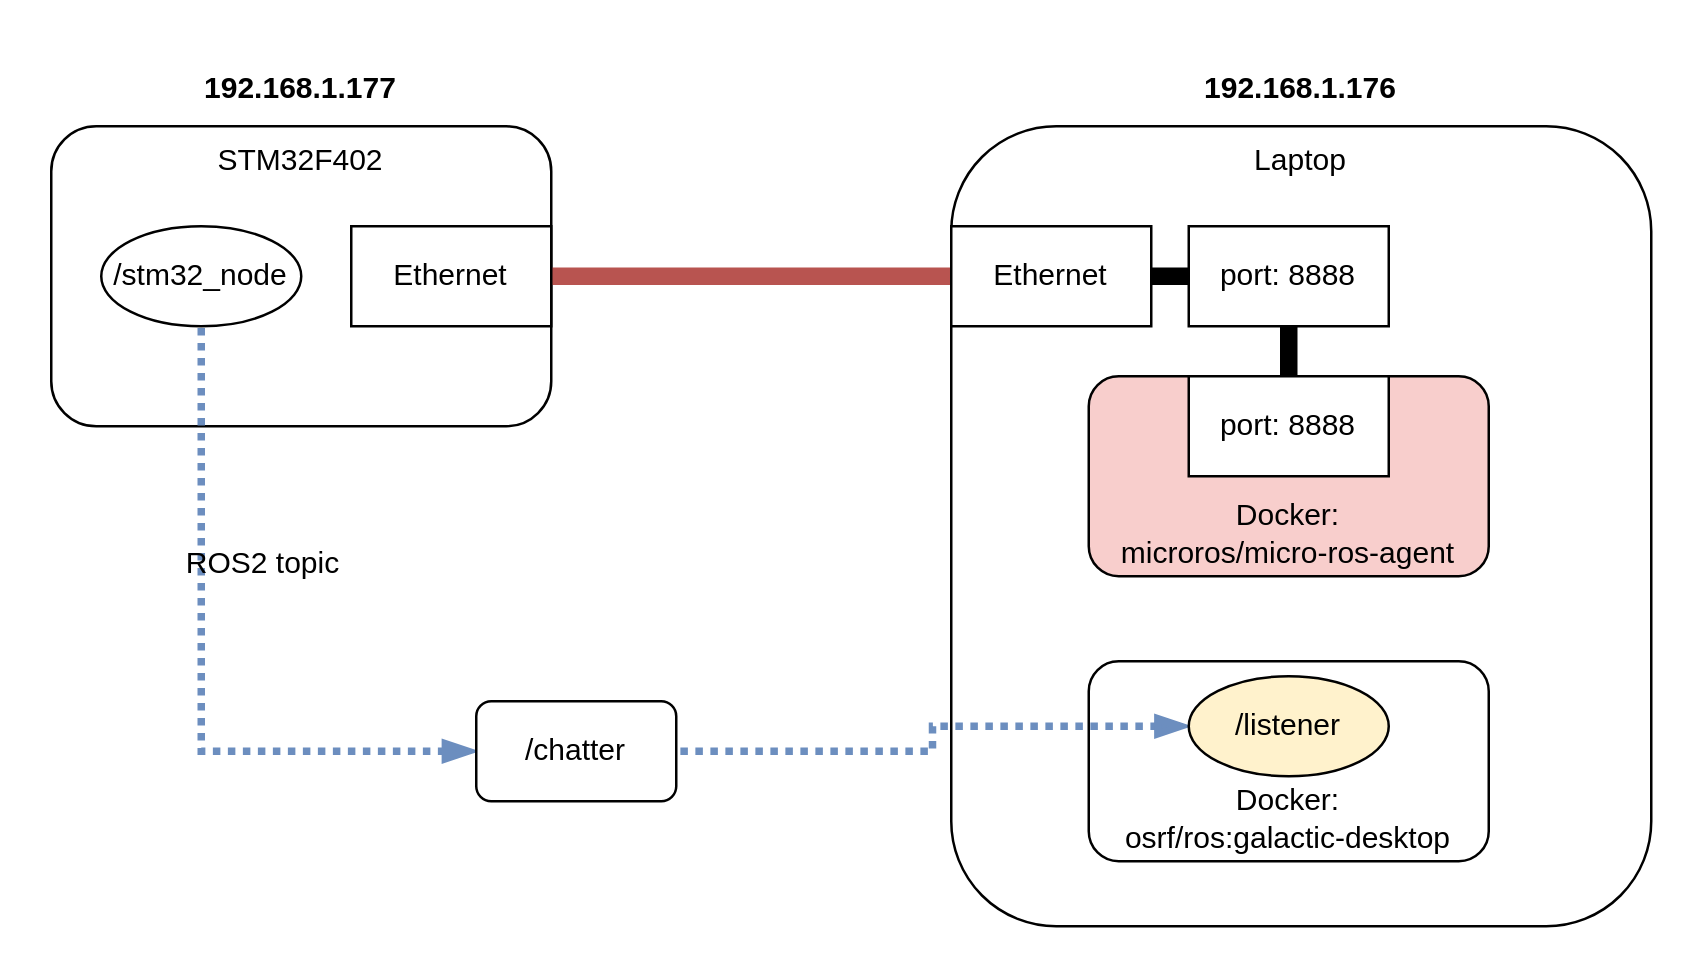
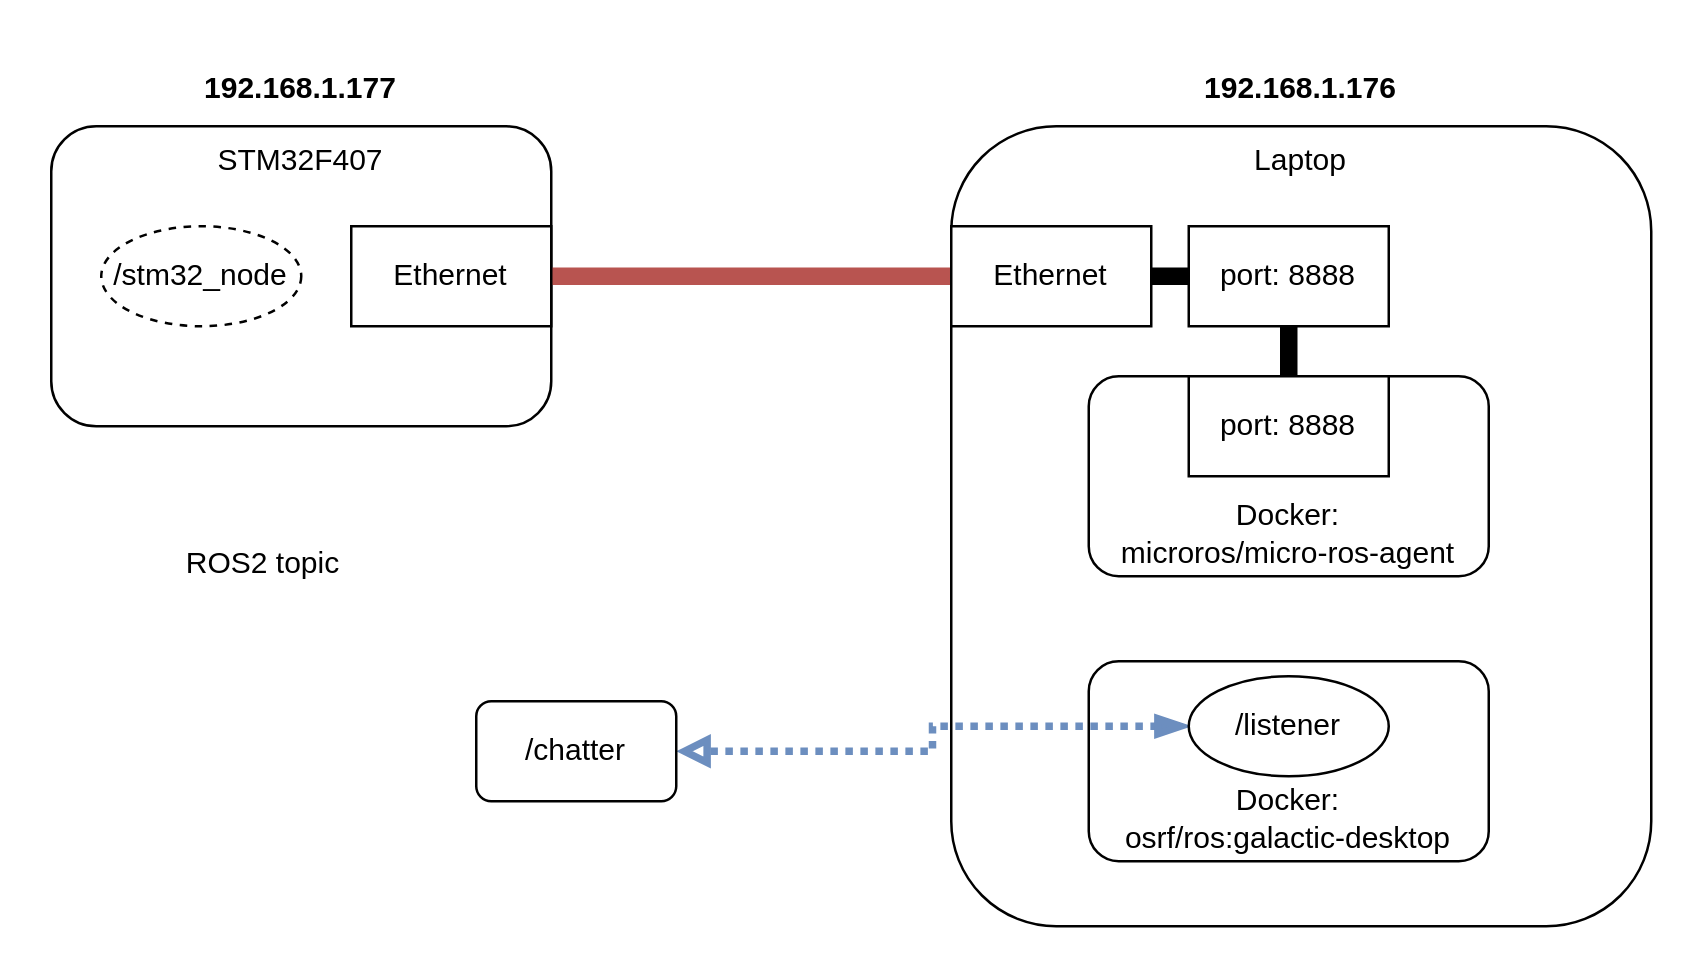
  <mxCell id="0" />
  <mxCell id="1" parent="0" />
- <mxCell id="2" value="STM32F402" style="rounded=1;whiteSpace=wrap;html=1;align=center;verticalAlign=top;" vertex="1" parent="1"><mxGeometry x="20" y="50" width="200" height="120" as="geometry" /></mxCell>
+ <mxCell id="2" value="STM32F407" style="rounded=1;whiteSpace=wrap;html=1;align=center;verticalAlign=top;" vertex="1" parent="1"><mxGeometry x="20" y="50" width="200" height="120" as="geometry" /></mxCell>
  <mxCell id="3" style="edgeStyle=orthogonalEdgeStyle;rounded=0;orthogonalLoop=1;jettySize=auto;html=1;exitX=1;exitY=0.5;exitDx=0;exitDy=0;entryX=0;entryY=0.5;entryDx=0;entryDy=0;endArrow=none;endFill=0;fillColor=#f8cecc;strokeColor=#b85450;strokeWidth=7;" edge="1" parent="1" source="4" target="7"><mxGeometry relative="1" as="geometry" /></mxCell>
  <mxCell id="4" value="Ethernet" style="rounded=0;whiteSpace=wrap;html=1;align=center;verticalAlign=middle;" vertex="1" parent="1"><mxGeometry x="140" y="90" width="80" height="40" as="geometry" /></mxCell>
  <mxCell id="5" value="Laptop" style="rounded=1;whiteSpace=wrap;html=1;align=center;verticalAlign=top;" vertex="1" parent="1"><mxGeometry x="380" y="50" width="280" height="320" as="geometry" /></mxCell>
  <mxCell id="6" style="edgeStyle=orthogonalEdgeStyle;rounded=0;orthogonalLoop=1;jettySize=auto;html=1;exitX=1;exitY=0.5;exitDx=0;exitDy=0;entryX=0;entryY=0.5;entryDx=0;entryDy=0;fontSize=12;endArrow=none;endFill=0;strokeWidth=7;" edge="1" parent="1" source="7" target="11"><mxGeometry relative="1" as="geometry" /></mxCell>
  <mxCell id="7" value="Ethernet" style="rounded=0;whiteSpace=wrap;html=1;align=center;verticalAlign=middle;" vertex="1" parent="1"><mxGeometry x="380" y="90" width="80" height="40" as="geometry" /></mxCell>
  <mxCell id="8" value="192.168.1.177" style="text;html=1;strokeColor=none;fillColor=none;align=center;verticalAlign=middle;whiteSpace=wrap;rounded=0;fontSize=12;fontStyle=1" vertex="1" parent="1"><mxGeometry x="75" y="20" width="90" height="30" as="geometry" /></mxCell>
  <mxCell id="9" value="192.168.1.176" style="text;html=1;strokeColor=none;fillColor=none;align=center;verticalAlign=middle;whiteSpace=wrap;rounded=0;fontSize=12;fontStyle=1" vertex="1" parent="1"><mxGeometry x="475" y="20" width="90" height="30" as="geometry" /></mxCell>
- <mxCell id="10" value="&lt;div&gt;Docker:&lt;/div&gt;&lt;div&gt;microros/micro-ros-agent&lt;/div&gt;" style="rounded=1;whiteSpace=wrap;html=1;fontSize=12;align=center;verticalAlign=bottom;fillColor=#f8cecc;" vertex="1" parent="1"><mxGeometry x="435" y="150" width="160" height="80" as="geometry" /></mxCell>
+ <mxCell id="10" value="&lt;div&gt;Docker:&lt;/div&gt;&lt;div&gt;microros/micro-ros-agent&lt;/div&gt;" style="rounded=1;whiteSpace=wrap;html=1;fontSize=12;align=center;verticalAlign=bottom;" vertex="1" parent="1"><mxGeometry x="435" y="150" width="160" height="80" as="geometry" /></mxCell>
  <mxCell id="11" value="port: 8888" style="rounded=0;whiteSpace=wrap;html=1;align=center;verticalAlign=middle;" vertex="1" parent="1"><mxGeometry x="475" y="90" width="80" height="40" as="geometry" /></mxCell>
  <mxCell id="12" style="edgeStyle=orthogonalEdgeStyle;rounded=0;orthogonalLoop=1;jettySize=auto;html=1;exitX=0.5;exitY=0;exitDx=0;exitDy=0;entryX=0.5;entryY=1;entryDx=0;entryDy=0;fontSize=12;endArrow=none;endFill=0;strokeWidth=7;" edge="1" parent="1" source="13" target="11"><mxGeometry relative="1" as="geometry" /></mxCell>
  <mxCell id="13" value="port: 8888" style="rounded=0;whiteSpace=wrap;html=1;align=center;verticalAlign=middle;" vertex="1" parent="1"><mxGeometry x="475" y="150" width="80" height="40" as="geometry" /></mxCell>
  <mxCell id="14" value="&lt;div&gt;Docker:&lt;/div&gt;&lt;div&gt;osrf/ros:galactic-desktop&lt;br&gt;&lt;/div&gt;" style="rounded=1;whiteSpace=wrap;html=1;fontSize=12;align=center;verticalAlign=bottom;" vertex="1" parent="1"><mxGeometry x="435" y="264" width="160" height="80" as="geometry" /></mxCell>
- <mxCell id="15" style="edgeStyle=orthogonalEdgeStyle;rounded=0;orthogonalLoop=1;jettySize=auto;html=1;exitX=0;exitY=0.5;exitDx=0;exitDy=0;entryX=1;entryY=0.5;entryDx=0;entryDy=0;fontSize=12;endArrow=none;endFill=0;strokeWidth=3;fillColor=#dae8fc;strokeColor=#6c8ebf;dashed=1;dashPattern=1 1;startArrow=blockThin;startFill=1;" edge="1" parent="1" source="16" target="19"><mxGeometry relative="1" as="geometry" /></mxCell>
- <mxCell id="16" value="/listener" style="ellipse;whiteSpace=wrap;html=1;fontSize=12;align=center;verticalAlign=middle;fillColor=#fff2cc;" vertex="1" parent="1"><mxGeometry x="475" y="270" width="80" height="40" as="geometry" /></mxCell>
- <mxCell id="17" value="/stm32_node" style="ellipse;whiteSpace=wrap;html=1;fontSize=12;align=center;verticalAlign=middle;" vertex="1" parent="1"><mxGeometry x="40" y="90" width="80" height="40" as="geometry" /></mxCell>
- <mxCell id="18" style="edgeStyle=orthogonalEdgeStyle;rounded=0;orthogonalLoop=1;jettySize=auto;html=1;exitX=0;exitY=0.5;exitDx=0;exitDy=0;entryX=0.5;entryY=1;entryDx=0;entryDy=0;dashed=1;dashPattern=1 1;fontSize=12;endArrow=none;endFill=0;strokeWidth=3;fillColor=#dae8fc;strokeColor=#6c8ebf;startArrow=blockThin;startFill=1;" edge="1" parent="1" source="19" target="17"><mxGeometry relative="1" as="geometry" /></mxCell>
+ <mxCell id="15" style="edgeStyle=orthogonalEdgeStyle;rounded=0;orthogonalLoop=1;jettySize=auto;html=1;exitX=0;exitY=0.5;exitDx=0;exitDy=0;entryX=1;entryY=0.5;entryDx=0;entryDy=0;fontSize=12;endArrow=block;endFill=0;strokeWidth=3;fillColor=#dae8fc;strokeColor=#6c8ebf;dashed=1;dashPattern=1 1;startArrow=blockThin;startFill=1;" edge="1" parent="1" source="16" target="19"><mxGeometry relative="1" as="geometry" /></mxCell>
+ <mxCell id="16" value="/listener" style="ellipse;whiteSpace=wrap;html=1;fontSize=12;align=center;verticalAlign=middle;" vertex="1" parent="1"><mxGeometry x="475" y="270" width="80" height="40" as="geometry" /></mxCell>
+ <mxCell id="17" value="/stm32_node" style="ellipse;whiteSpace=wrap;html=1;fontSize=12;align=center;verticalAlign=middle;dashed=1;" vertex="1" parent="1"><mxGeometry x="40" y="90" width="80" height="40" as="geometry" /></mxCell>
  <mxCell id="19" value="/chatter" style="rounded=1;whiteSpace=wrap;html=1;fontSize=12;align=center;verticalAlign=middle;" vertex="1" parent="1"><mxGeometry x="190" y="280" width="80" height="40" as="geometry" /></mxCell>
  <mxCell id="20" value="ROS2 topic" style="text;html=1;strokeColor=none;fillColor=none;align=center;verticalAlign=middle;whiteSpace=wrap;rounded=0;fontSize=12;fontStyle=0" vertex="1" parent="1"><mxGeometry x="60" y="210" width="90" height="30" as="geometry" /></mxCell>
